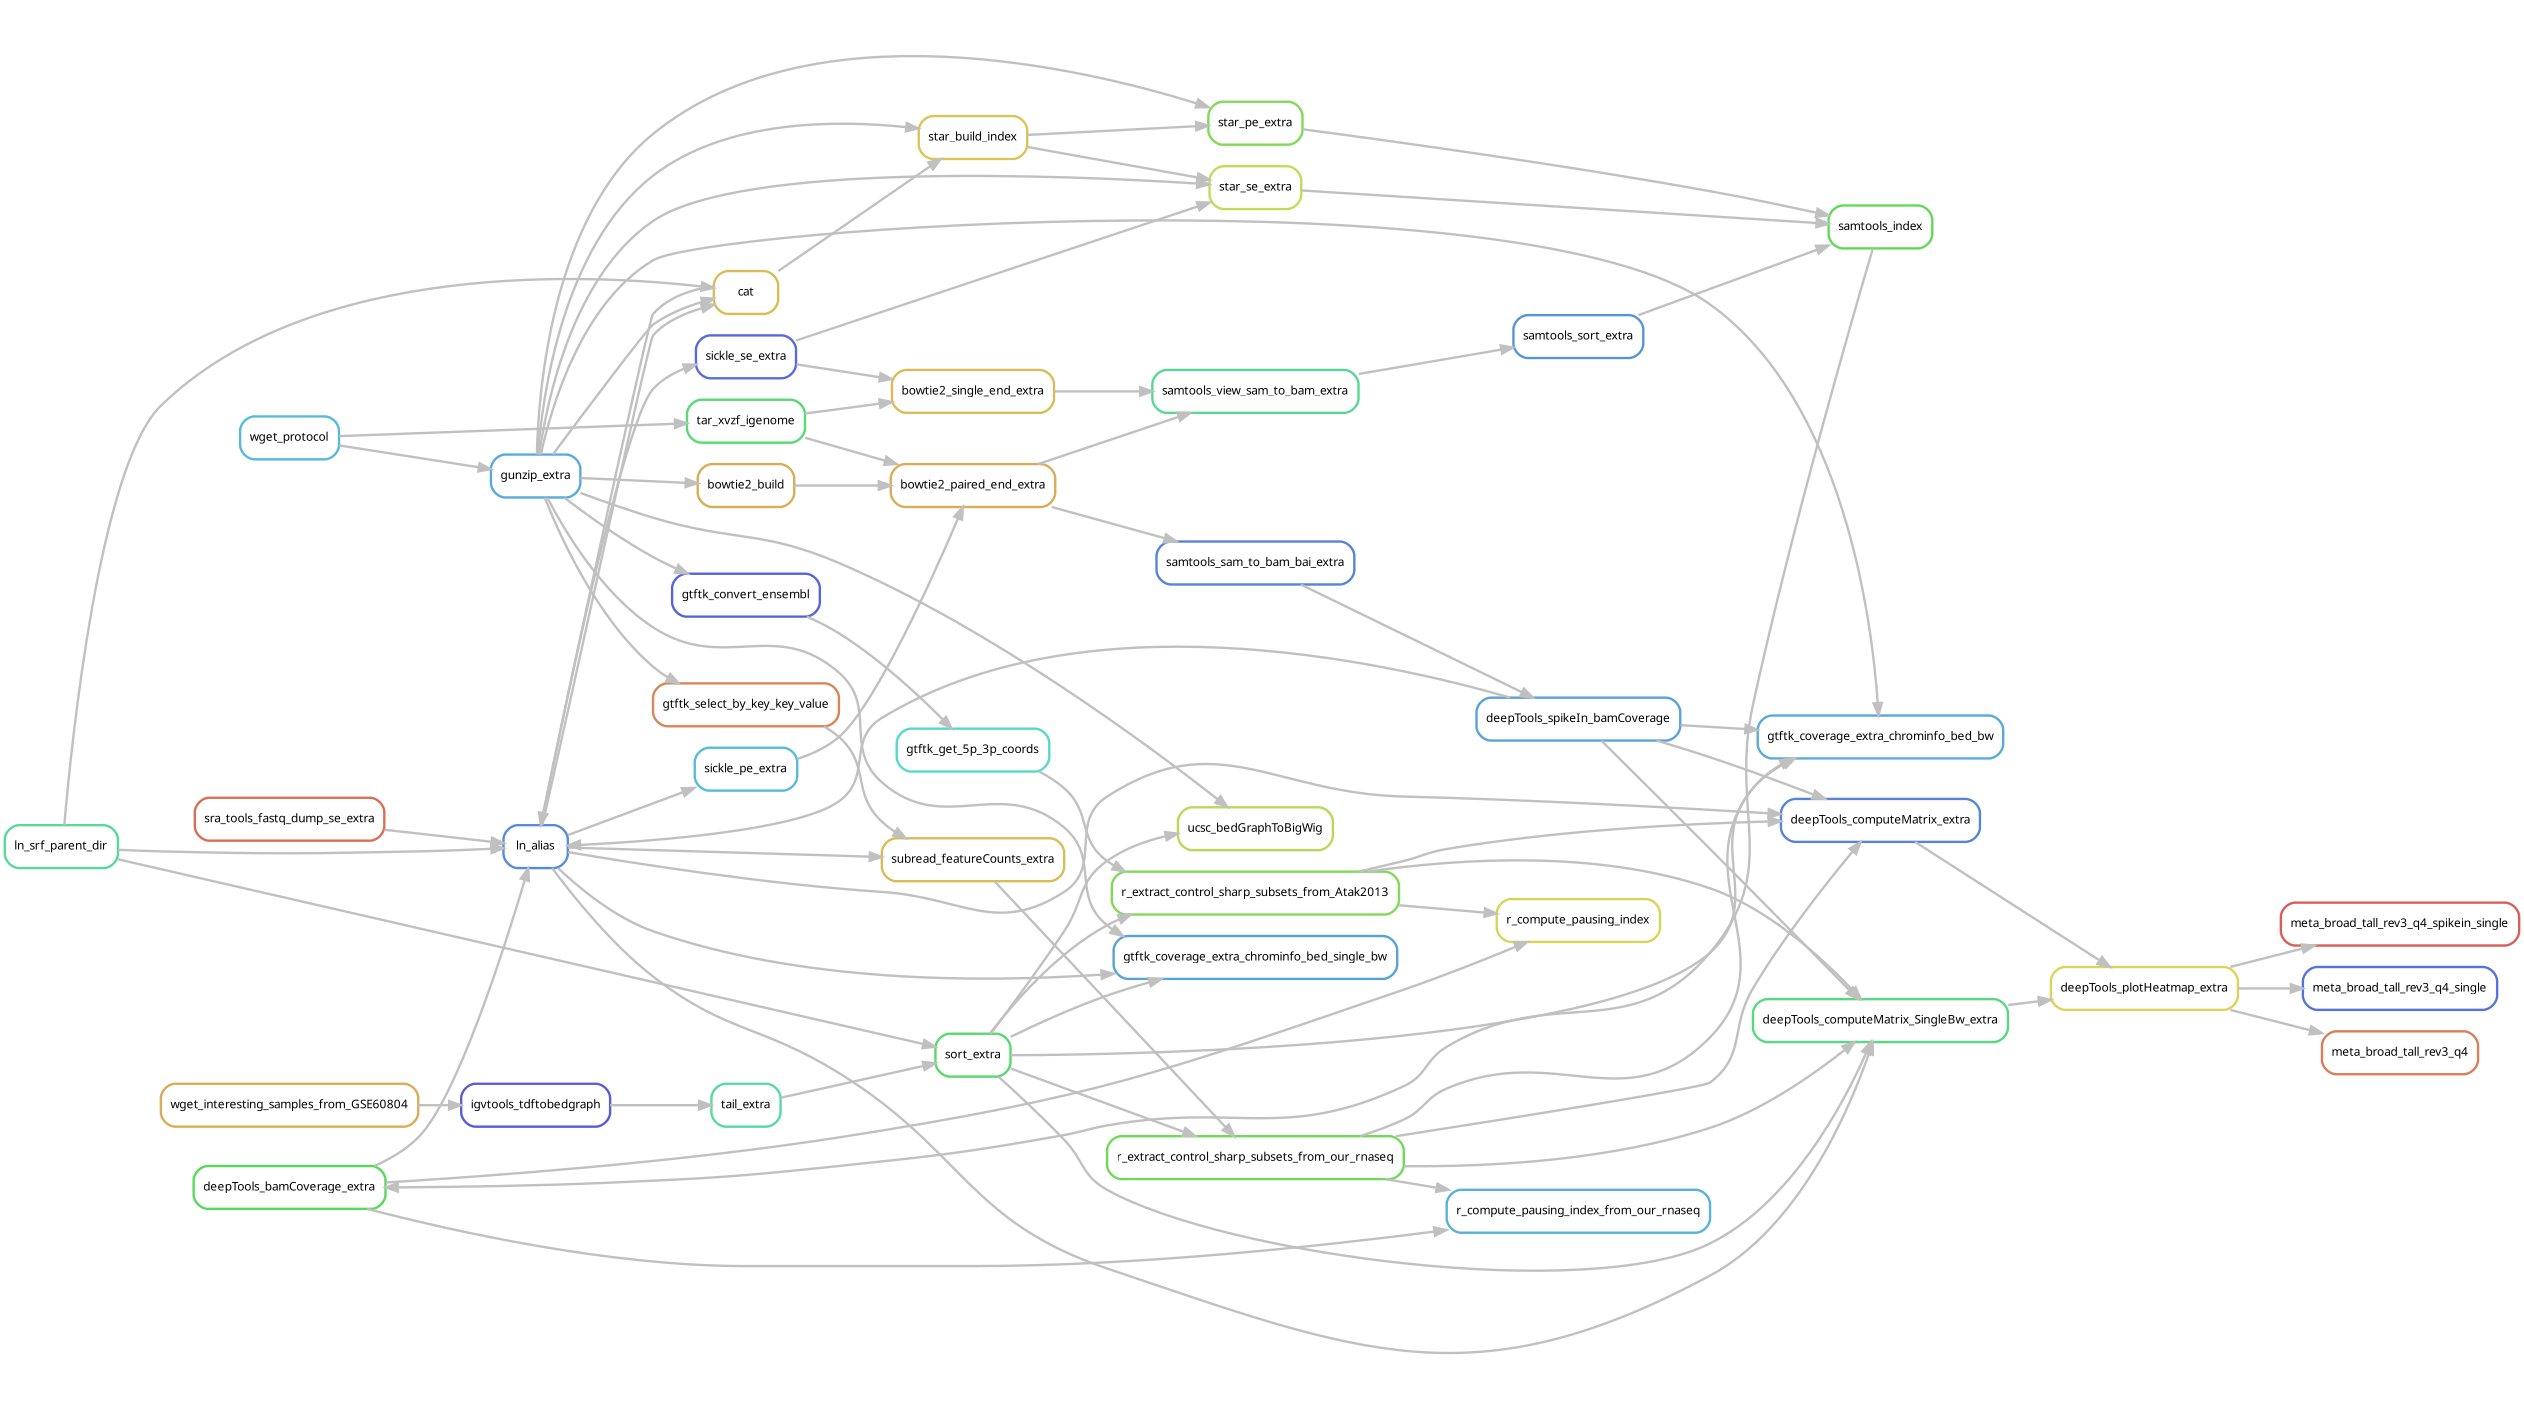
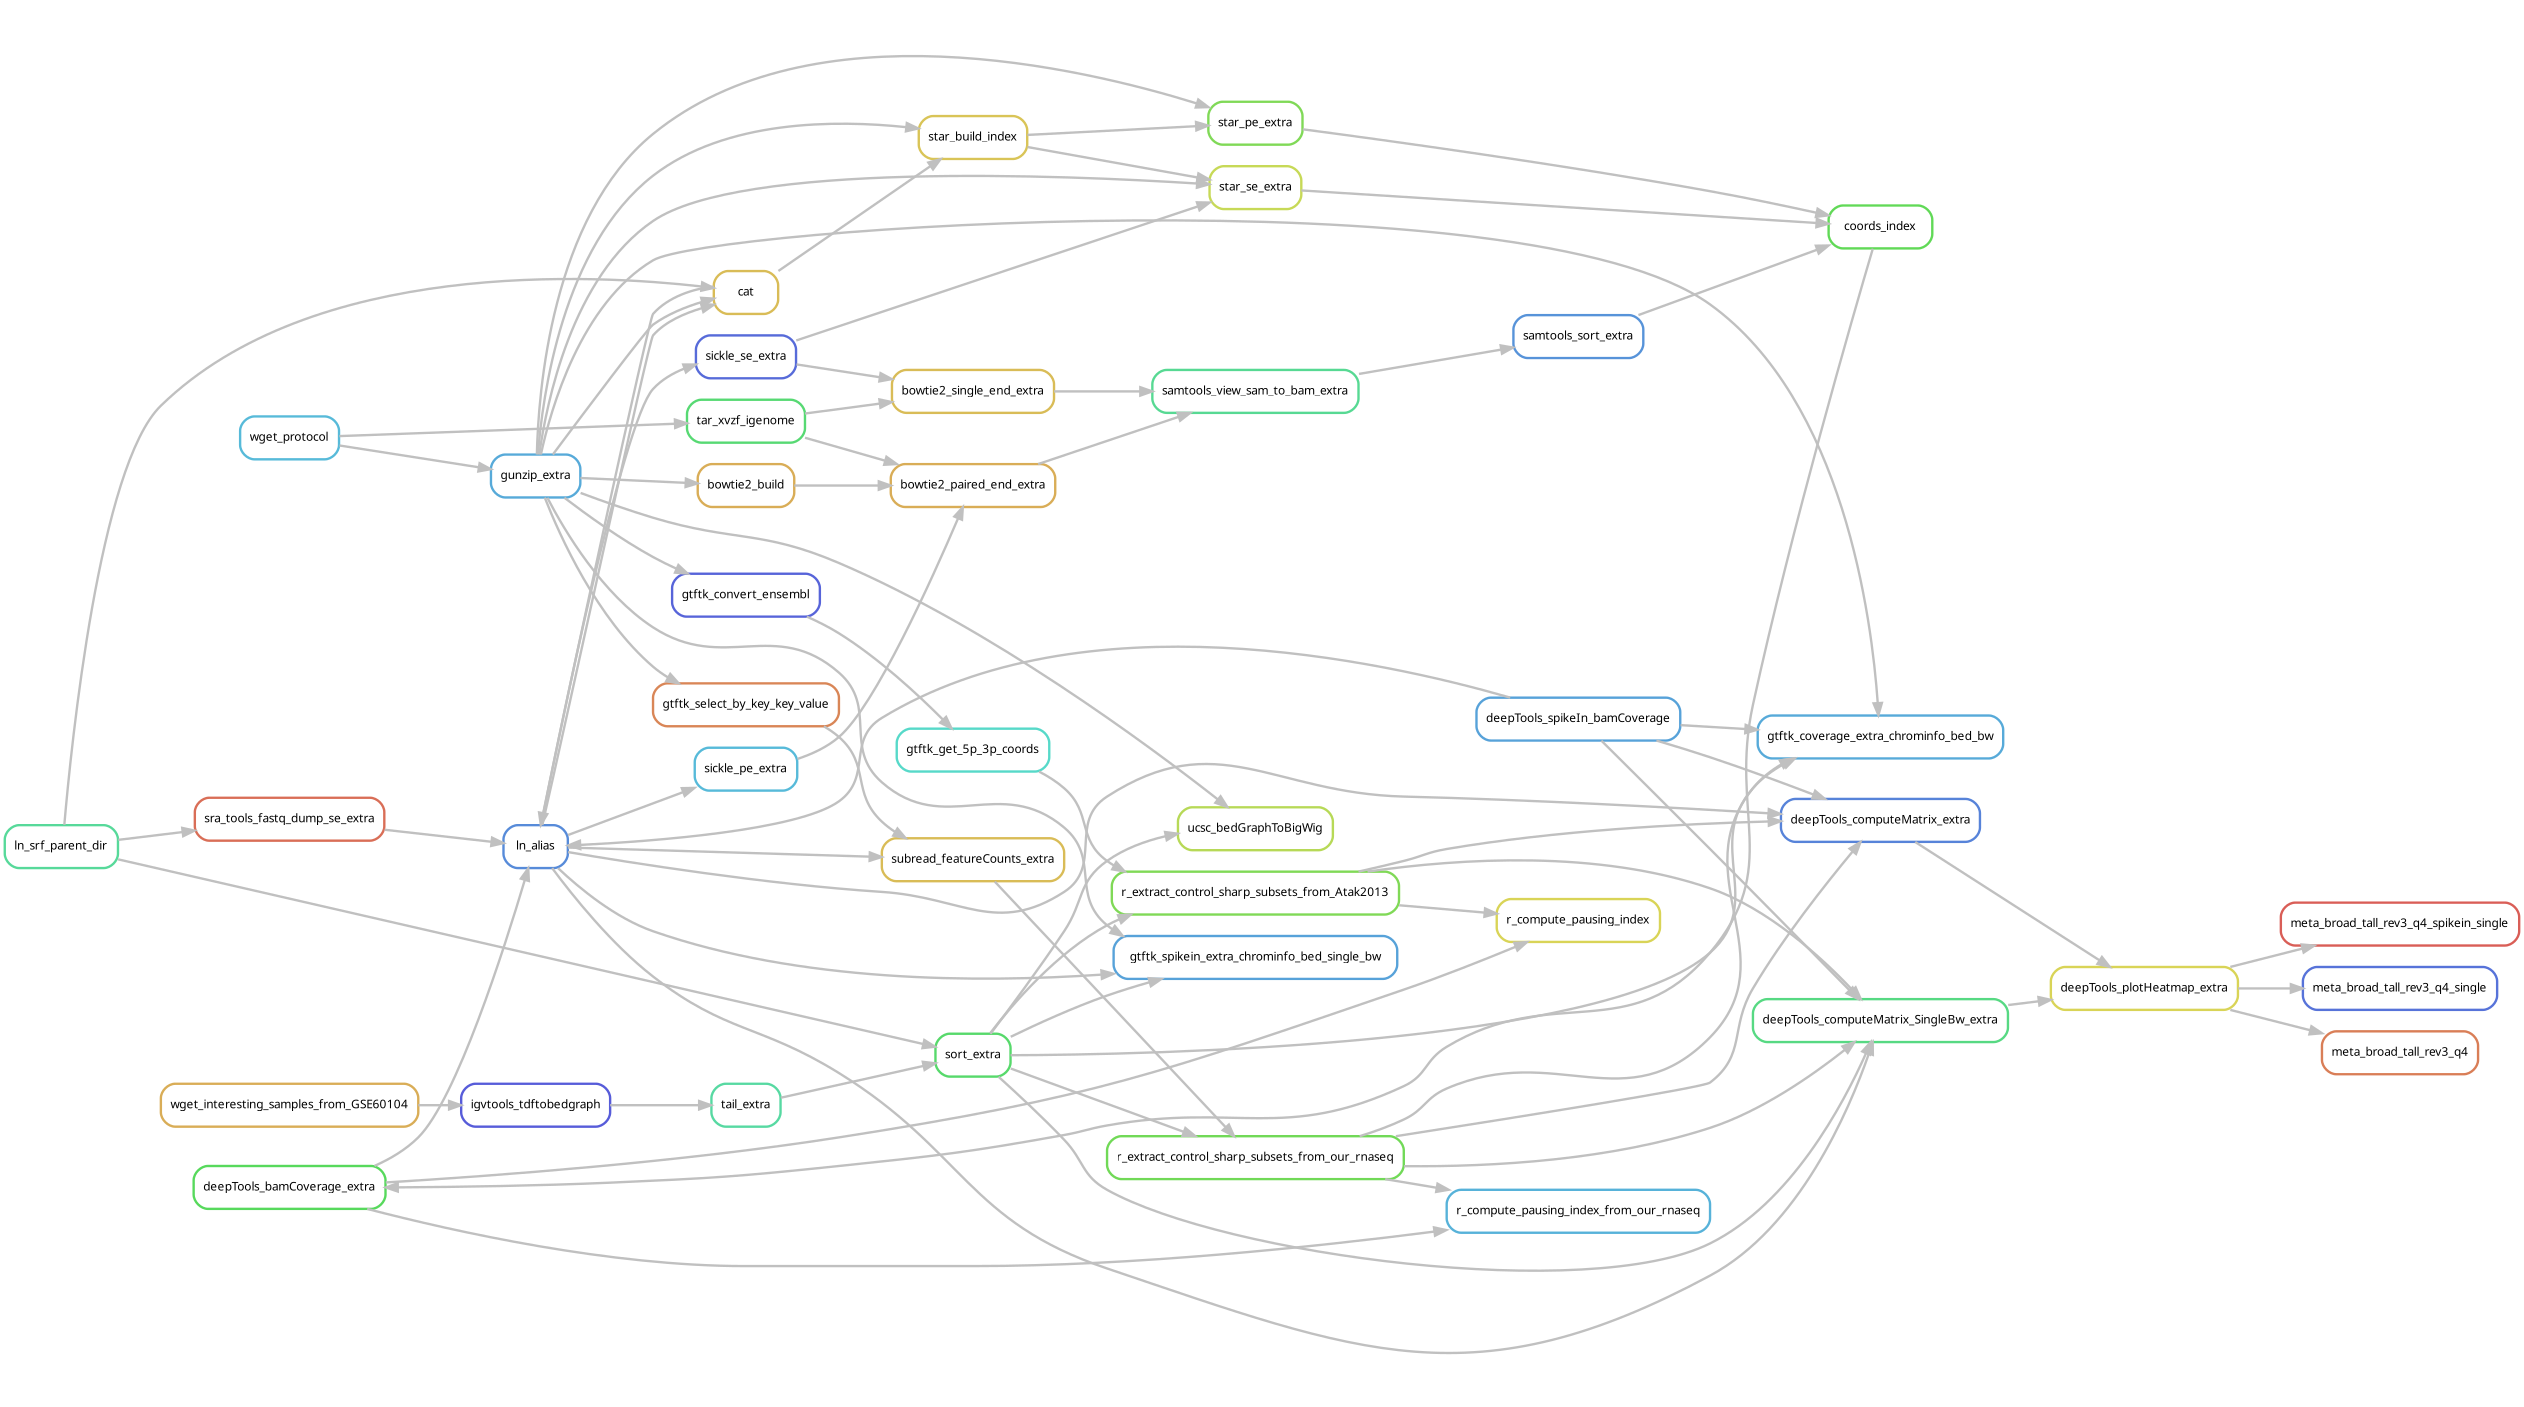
  digraph {
    bgcolor=white
    rankdir=LR
    node [color="0.13 0.6 0.85" fontname=sans fontsize=10 penwidth=2 shape=box style=rounded]
    edge [color=grey penwidth=2]
    n1 [color="0.56 0.6 0.85" label=gtftk_coverage_extra_chrominfo_bed_bw]
    n2 [color="0.16 0.6 0.85" label=deepTools_plotHeatmap_extra]
    n3 [color="0.01 0.6 0.85" label=meta_broad_tall_rev3_q4_spikein_single]
    n4 [color="0.63 0.6 0.85" label=meta_broad_tall_rev3_q4_single]
    n5 [color="0.05 0.6 0.85" label=meta_broad_tall_rev3_q4]
-   n6 [color="0.57 0.6 0.85" label=gtftk_coverage_extra_chrominfo_bed_single_bw]
+   n6 [color="0.57 0.6 0.85" label=gtftk_spikein_extra_chrominfo_bed_single_bw]
    n7 [label=subread_featureCounts_extra]
    n8 [color="0.30 0.6 0.85" label=r_extract_control_sharp_subsets_from_our_rnaseq]
    n9 [color="0.39 0.6 0.85" label=deepTools_computeMatrix_SingleBw_extra]
    n10 [color="0.55 0.6 0.85" label=r_compute_pausing_index_from_our_rnaseq]
    n11 [color="0.61 0.6 0.85" label=deepTools_computeMatrix_extra]
    n12 [color="0.36 0.6 0.85" label=sort_extra]
    n13 [color="0.21 0.6 0.85" label=ucsc_bedGraphToBigWig]
    n14 [color="0.28 0.6 0.85" label=r_extract_control_sharp_subsets_from_Atak2013]
    n15 [color="0.16 0.6 0.85" label=r_compute_pausing_index]
    n16 [color="0.56 0.6 0.85" label=gunzip_extra]
    n17 [color="0.06 0.6 0.85" label=gtftk_select_by_key_key_value]
    n18 [color="0.28 0.6 0.85" label=star_pe_extra]
    n19 [color="0.19 0.6 0.85" label=star_se_extra]
    n20 [color="0.65 0.6 0.85" label=gtftk_convert_ensembl]
    n21 [color="0.11 0.6 0.85" label=bowtie2_build]
    n22 [color="0.14 0.6 0.85" label=star_build_index]
    n23 [label=cat]
-   n24 [color="0.32 0.6 0.85" label=samtools_index]
+   n24 [color="0.32 0.6 0.85" label=coords_index]
    n25 [color="0.48 0.6 0.85" label=gtftk_get_5p_3p_coords]
    n26 [color="0.11 0.6 0.85" label=bowtie2_paired_end_extra]
    n27 [color="0.60 0.6 0.85" label=ln_alias]
    n28 [color="0.57 0.6 0.85" label=deepTools_spikeIn_bamCoverage]
    n29 [color="0.54 0.6 0.85" label=sickle_pe_extra]
    n30 [color="0.64 0.6 0.85" label=sickle_se_extra]
    n31 [label=bowtie2_single_end_extra]
    n32 [color="0.42 0.6 0.85" label=ln_srf_parent_dir]
    n33 [color="0.34 0.6 0.85" label=deepTools_bamCoverage_extra]
    n34 [color="0.54 0.6 0.85" label=wget_protocol]
    n35 [color="0.37 0.6 0.85" label=tar_xvzf_igenome]
-   n36 [color="0.61 0.6 0.85" label=samtools_sam_to_bam_bai_extra]
    n37 [color="0.41 0.6 0.85" label=samtools_view_sam_to_bam_extra]
    n38 [color="0.59 0.6 0.85" label=samtools_sort_extra]
    n39 [color="0.43 0.6 0.85" label=tail_extra]
    n40 [color="0.66 0.6 0.85" label=igvtools_tdftobedgraph]
-   n41 [color="0.11 0.6 0.85" label=wget_interesting_samples_from_GSE60804]
+   n41 [color="0.11 0.6 0.85" label=wget_interesting_samples_from_GSE60104]
    n42 [color="0.03 0.6 0.85" label=sra_tools_fastq_dump_se_extra]
    n2 -> n3
    n2 -> n4
    n2 -> n5
    n7 -> n8
    n8 -> n1
    n8 -> n9
    n8 -> n10
    n8 -> n11
    n9 -> n2
    n11 -> n2
    n12 -> n1
    n12 -> n6
    n12 -> n8
    n12 -> n9
    n12 -> n13
    n12 -> n14
    n14 -> n9
    n14 -> n11
    n14 -> n15
    n16 -> n1
    n16 -> n6
    n16 -> n13
    n16 -> n17
    n16 -> n18
    n16 -> n19
    n16 -> n20
    n16 -> n21
    n16 -> n22
    n16 -> n23
    n17 -> n7
    n18 -> n24
    n19 -> n24
    n20 -> n25
    n21 -> n26
    n22 -> n18
    n22 -> n19
    n23 -> n22
    n23 -> n27
    n24 -> n33
    n25 -> n14
-   n26 -> n36
    n26 -> n37
    n27 -> n6
    n27 -> n7
    n27 -> n9
    n27 -> n11
    n27 -> n23
    n27 -> n29
    n27 -> n30
    n28 -> n1
    n28 -> n9
    n28 -> n11
    n28 -> n27
    n29 -> n26
    n30 -> n19
    n30 -> n31
    n31 -> n37
    n32 -> n12
    n32 -> n23
-   n32 -> n27
+   n32 -> n42
    n33 -> n10
    n33 -> n15
    n33 -> n27
    n34 -> n16
    n34 -> n35
    n35 -> n26
    n35 -> n31
-   n36 -> n28
    n37 -> n38
    n38 -> n24
    n39 -> n12
    n40 -> n39
    n41 -> n40
    n42 -> n27
  }
